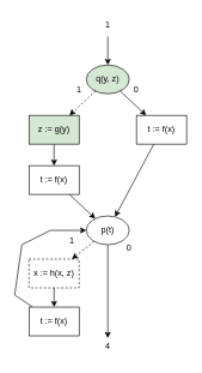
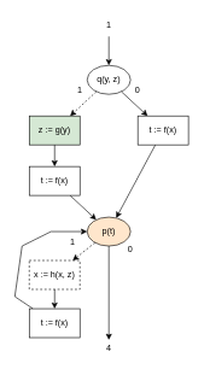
  <mxCell id="0" />
  <mxCell id="1" parent="0" />
- <mxCell id="2" value="q(y, z)" style="ellipse;whiteSpace=wrap;html=1;fillColor=#d5e8d4;" vertex="1" parent="1"><mxGeometry x="120" y="90" width="60" height="40" as="geometry" /></mxCell>
+ <mxCell id="2" value="q(y, z)" style="ellipse;whiteSpace=wrap;html=1;" vertex="1" parent="1"><mxGeometry x="120" y="90" width="60" height="40" as="geometry" /></mxCell>
  <mxCell id="3" value="" style="endArrow=classic;html=1;rounded=0;startArrow=none;" edge="1" parent="1" target="2"><mxGeometry width="50" height="50" relative="1" as="geometry"><mxPoint x="150" y="50" as="sourcePoint" /><mxPoint x="280" y="370" as="targetPoint" /></mxGeometry></mxCell>
  <mxCell id="4" value="" style="endArrow=classic;html=1;rounded=0;" edge="1" parent="1" source="2" target="11"><mxGeometry width="50" height="50" relative="1" as="geometry"><mxPoint x="160" y="60" as="sourcePoint" /><mxPoint x="200" y="150" as="targetPoint" /></mxGeometry></mxCell>
  <mxCell id="5" value="" style="endArrow=classic;html=1;rounded=0;dashed=1;" edge="1" parent="1" source="2" target="12"><mxGeometry width="50" height="50" relative="1" as="geometry"><mxPoint x="180" y="80" as="sourcePoint" /><mxPoint x="100" y="150" as="targetPoint" /></mxGeometry></mxCell>
  <mxCell id="6" value="" style="endArrow=classic;html=1;rounded=0;" edge="1" parent="1" source="11" target="15"><mxGeometry width="50" height="50" relative="1" as="geometry"><mxPoint x="215" y="200" as="sourcePoint" /><mxPoint x="215" y="230" as="targetPoint" /></mxGeometry></mxCell>
  <mxCell id="7" value="1" style="text;html=1;strokeColor=none;fillColor=none;align=center;verticalAlign=middle;whiteSpace=wrap;rounded=0;" vertex="1" parent="1"><mxGeometry x="130" y="20" width="40" height="30" as="geometry" /></mxCell>
  <mxCell id="8" value="4" style="text;html=1;strokeColor=none;fillColor=none;align=center;verticalAlign=middle;whiteSpace=wrap;rounded=0;" vertex="1" parent="1"><mxGeometry x="130" y="466.79" width="40" height="30" as="geometry" /></mxCell>
  <mxCell id="9" value="1" style="text;html=1;strokeColor=none;fillColor=none;align=center;verticalAlign=middle;whiteSpace=wrap;rounded=0;" vertex="1" parent="1"><mxGeometry x="90" y="110" width="40" height="30" as="geometry" /></mxCell>
  <mxCell id="10" value="0" style="text;html=1;strokeColor=none;fillColor=none;align=center;verticalAlign=middle;whiteSpace=wrap;rounded=0;" vertex="1" parent="1"><mxGeometry x="170" y="110" width="40" height="30" as="geometry" /></mxCell>
  <mxCell id="11" value="t := f(x)" style="rounded=0;whiteSpace=wrap;html=1;" vertex="1" parent="1"><mxGeometry x="190" y="160" width="70" height="40" as="geometry" /></mxCell>
  <mxCell id="12" value="z := g(y)" style="rounded=0;whiteSpace=wrap;html=1;fillColor=#d5e8d4;" vertex="1" parent="1"><mxGeometry x="40" y="160" width="70" height="40" as="geometry" /></mxCell>
  <mxCell id="13" value="" style="endArrow=classic;html=1;rounded=0;" edge="1" parent="1" source="12" target="16"><mxGeometry width="50" height="50" relative="1" as="geometry"><mxPoint x="95" y="290" as="sourcePoint" /><mxPoint x="95" y="320" as="targetPoint" /></mxGeometry></mxCell>
  <mxCell id="14" value="" style="endArrow=classic;html=1;rounded=0;" edge="1" parent="1" source="16" target="15"><mxGeometry width="50" height="50" relative="1" as="geometry"><mxPoint x="95" y="360" as="sourcePoint" /><mxPoint x="95" y="390" as="targetPoint" /></mxGeometry></mxCell>
- <mxCell id="15" value="p(t)" style="ellipse;whiteSpace=wrap;html=1;" vertex="1" parent="1"><mxGeometry x="120" y="300" width="60" height="40" as="geometry" /></mxCell>
+ <mxCell id="15" value="p(t)" style="ellipse;whiteSpace=wrap;html=1;fillColor=#ffe6cc;" vertex="1" parent="1"><mxGeometry x="120" y="300" width="60" height="40" as="geometry" /></mxCell>
  <mxCell id="16" value="t := f(x)" style="rounded=0;whiteSpace=wrap;html=1;" vertex="1" parent="1"><mxGeometry x="40" y="230" width="70" height="40" as="geometry" /></mxCell>
  <mxCell id="17" value="x := h(x, z)" style="rounded=0;whiteSpace=wrap;html=1;dashed=1;" vertex="1" parent="1"><mxGeometry x="40" y="360" width="70" height="40" as="geometry" /></mxCell>
  <mxCell id="18" value="" style="endArrow=classic;html=1;rounded=0;dashed=1;" edge="1" parent="1" source="15" target="17"><mxGeometry width="50" height="50" relative="1" as="geometry"><mxPoint x="95" y="280" as="sourcePoint" /><mxPoint x="95" y="310" as="targetPoint" /></mxGeometry></mxCell>
  <mxCell id="19" value="" style="endArrow=classic;html=1;rounded=0;" edge="1" parent="1" source="23" target="15"><mxGeometry width="50" height="50" relative="1" as="geometry"><mxPoint x="70.342" y="347.45" as="sourcePoint" /><mxPoint x="15" y="280" as="targetPoint" /><Array as="points"><mxPoint x="20" y="410" /><mxPoint x="30" y="340" /><mxPoint x="70" y="320" /></Array></mxGeometry></mxCell>
  <mxCell id="20" value="" style="endArrow=classic;html=1;rounded=0;" edge="1" parent="1" source="15"><mxGeometry width="50" height="50" relative="1" as="geometry"><mxPoint x="259.996" y="339.997" as="sourcePoint" /><mxPoint x="150" y="470" as="targetPoint" /></mxGeometry></mxCell>
  <mxCell id="21" value="0" style="text;html=1;strokeColor=none;fillColor=none;align=center;verticalAlign=middle;whiteSpace=wrap;rounded=0;" vertex="1" parent="1"><mxGeometry x="160" y="330" width="40" height="30" as="geometry" /></mxCell>
  <mxCell id="22" value="1" style="text;html=1;strokeColor=none;fillColor=none;align=center;verticalAlign=middle;whiteSpace=wrap;rounded=0;" vertex="1" parent="1"><mxGeometry x="80" y="320" width="40" height="30" as="geometry" /></mxCell>
  <mxCell id="23" value="t := f(x)" style="rounded=0;whiteSpace=wrap;html=1;" vertex="1" parent="1"><mxGeometry x="40" y="426.79" width="70" height="40" as="geometry" /></mxCell>
  <mxCell id="24" value="" style="endArrow=classic;html=1;rounded=0;" edge="1" parent="1" source="17" target="23"><mxGeometry width="50" height="50" relative="1" as="geometry"><mxPoint x="85" y="210" as="sourcePoint" /><mxPoint x="85" y="240" as="targetPoint" /></mxGeometry></mxCell>
